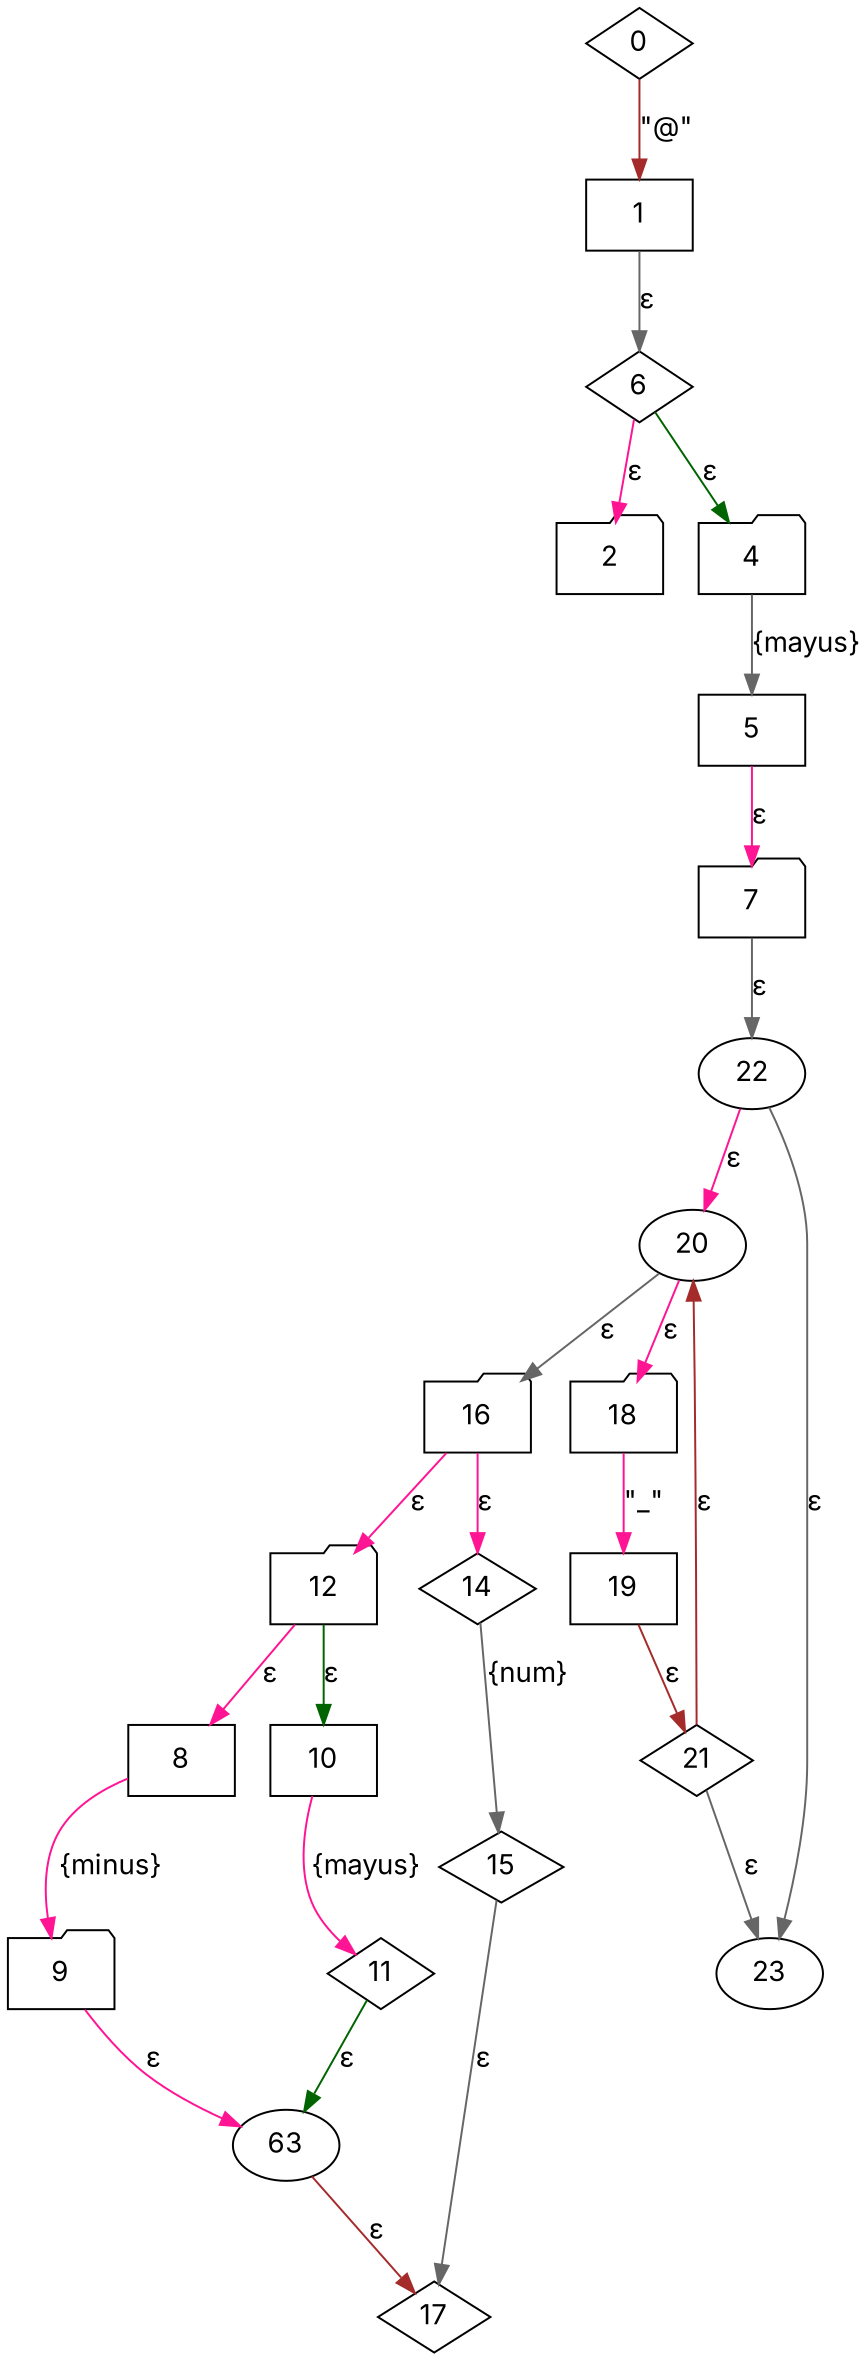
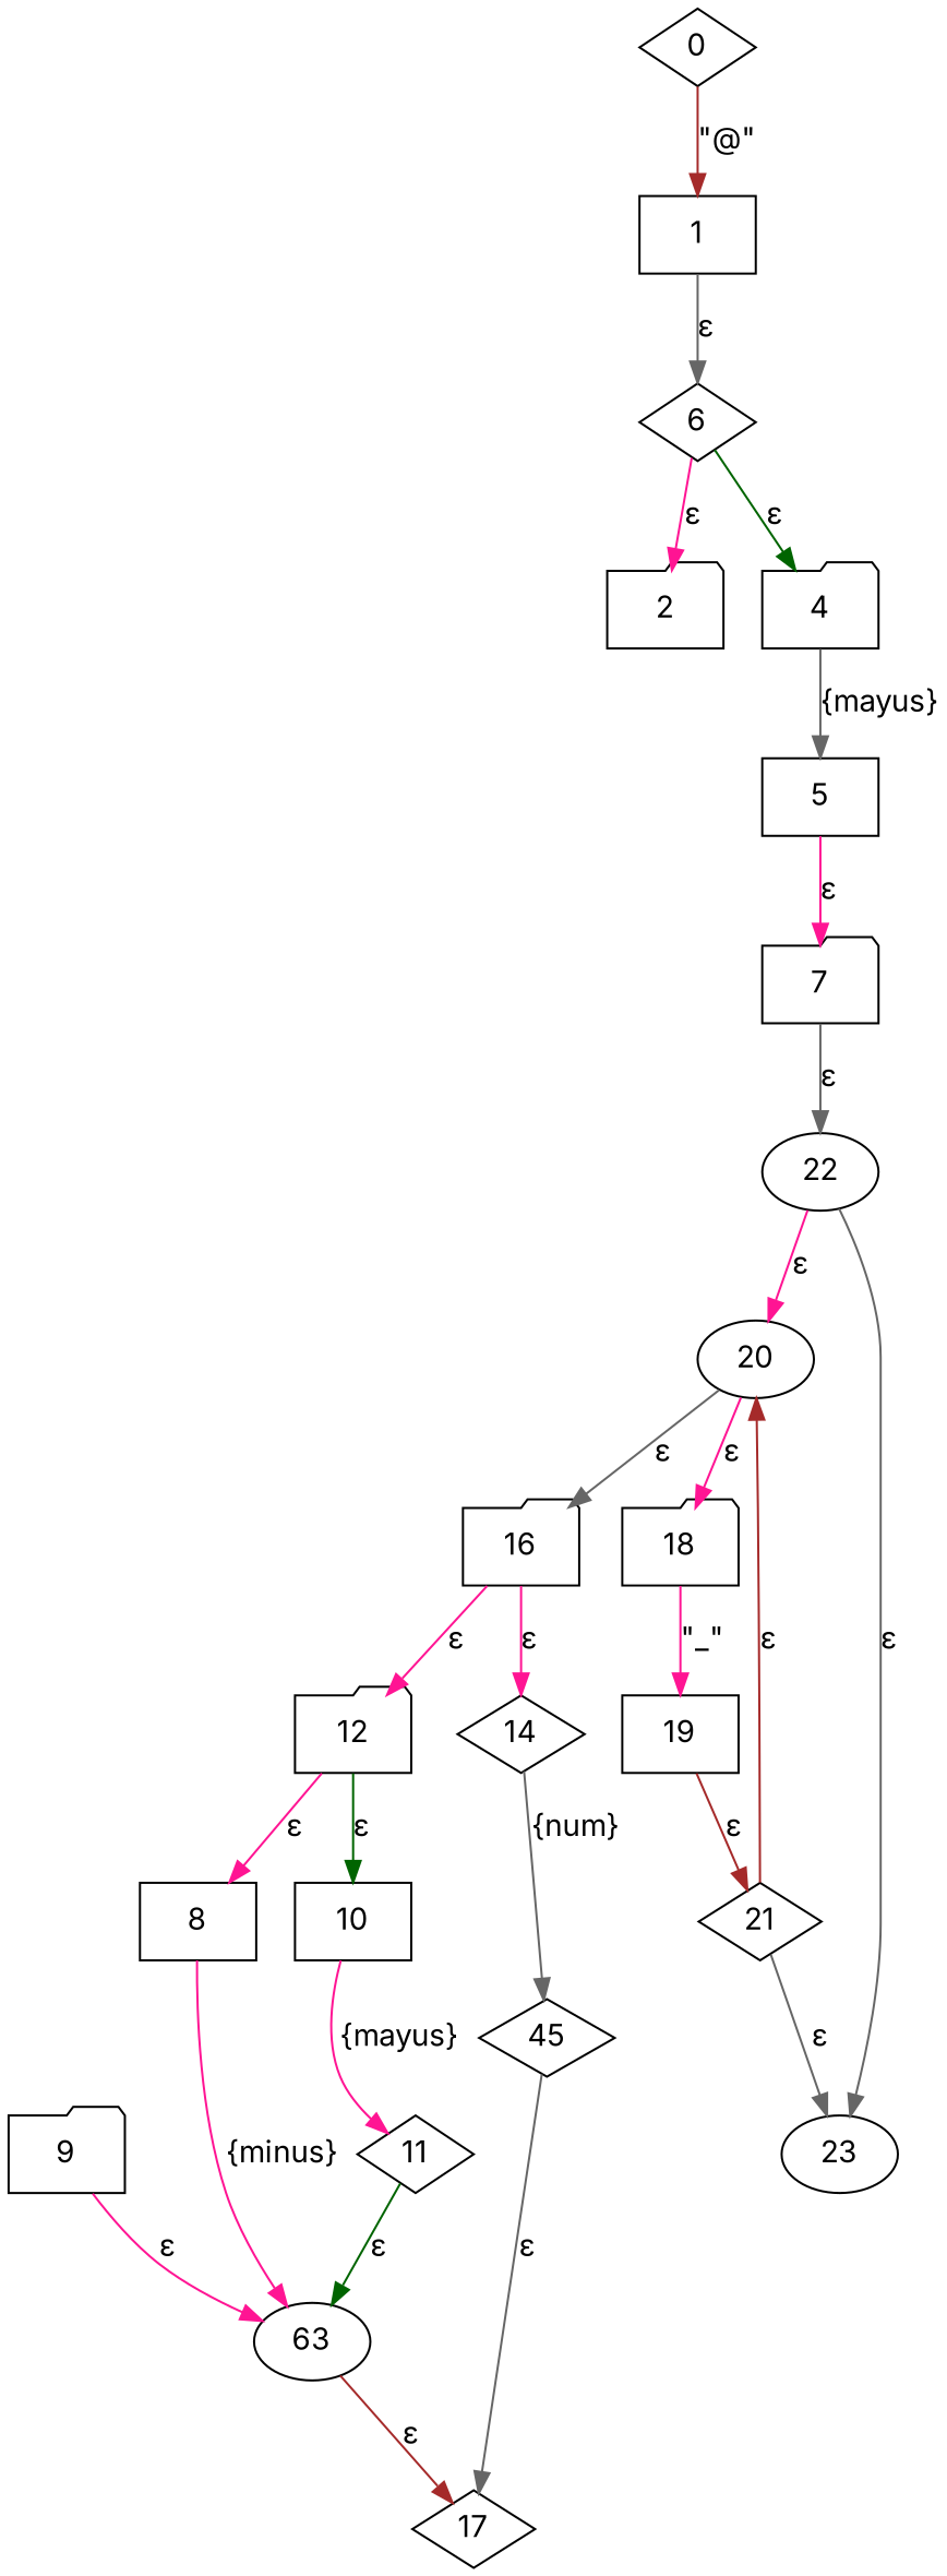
  digraph {
    fontname=Inter
    rankdir=TB
    node [fontname=Inter shape=diamond]
    edge [color=deeppink fontname=Inter]
    0
    1 [shape=box]
    6
    2 [shape=folder]
    4 [shape=folder]
    22 [shape=ellipse]
    7 [shape=folder]
    5 [shape=box]
    20 [shape=ellipse]
    23 [shape=ellipse]
    8 [shape=box]
    9 [shape=folder]
    n13 [label=63 shape=ellipse]
    17
    10 [shape=box]
    11
    12 [shape=folder]
    14
-   15
+   15 [label=45]
    16 [shape=folder]
    21
    19 [shape=box]
    18 [shape=folder]
    0 -> 1 [color=brown label="\"@\""]
    1 -> 6 [color=gray40 label="ε"]
    6 -> 2 [label="ε"]
    6 -> 4 [color=darkgreen label="ε"]
    4 -> 5 [color=gray40 label="{mayus}"]
    22 -> 20 [label="ε"]
    22 -> 23 [color=gray40 label="ε"]
    7 -> 22 [color=gray40 label="ε"]
    5 -> 7 [label="ε"]
    20 -> 16 [color=gray40 label="ε"]
    20 -> 18 [label="ε"]
-   8 -> 9 [label="{minus}"]
+   8 -> n13 [label="{minus}"]
    9 -> n13 [label="ε"]
    n13 -> 17 [color=brown label="ε"]
    10 -> 11 [label="{mayus}"]
    11 -> n13 [color=darkgreen label="ε"]
    12 -> 8 [label="ε"]
    12 -> 10 [color=darkgreen label="ε"]
    14 -> 15 [color=gray40 label="{num}"]
    15 -> 17 [color=gray40 label="ε"]
    16 -> 12 [label="ε"]
    16 -> 14 [label="ε"]
    21 -> 20 [color=brown label="ε"]
    21 -> 23 [color=gray40 label="ε"]
    19 -> 21 [color=brown label="ε"]
    18 -> 19 [label="\"_\""]
  }
